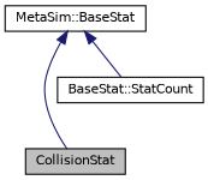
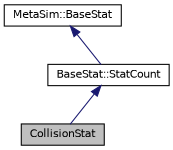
  digraph {
    node [color=black fillcolor=white fontname=Helvetica fontsize=10 shape=record style=filled]
    edge [color=midnightblue dir=back fontname=Helvetica fontsize=10 labelfontname=Helvetica labelfontsize=10 style=solid]
    n1 [fillcolor=grey75 fontcolor=black height=0.2 label=CollisionStat width=0.4]
    n2 [height=0.2 label="BaseStat::StatCount" width=0.4]
    n3 [height=0.2 label="MetaSim::BaseStat" width=0.4]
-   n3 -> n1
+   n2 -> n1
    n3 -> n2
  }
